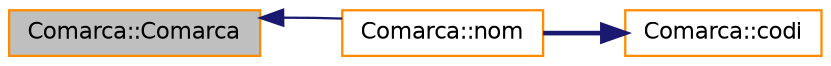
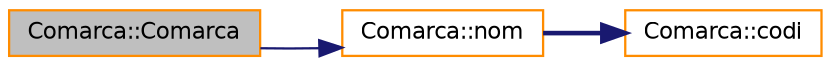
  digraph {
    rankdir=LR
    node [color=darkorange fillcolor=white fontname=Helvetica fontsize=10 shape=record style=filled]
    edge [color=midnightblue fontname=Helvetica fontsize=10 labelfontname=Helvetica labelfontsize=10]
    n1 [fillcolor=grey75 fontcolor=black height=0.2 label="Comarca::Comarca" width=0.4]
    n2 [height=0.2 label="Comarca::nom" width=0.4]
    n3 [height=0.2 label="Comarca::codi" width=0.4]
-   n2 -> n1 [style=solid]
+   n1 -> n2 [style=solid]
    n2 -> n3 [style=bold]
  }
